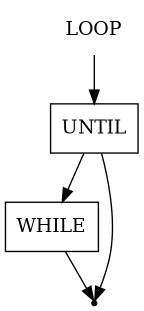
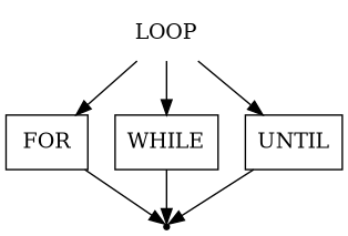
  digraph {
    node [shape=box]
    n1 [label=LOOP shape=plaintext]
+   n2 [label=FOR]
    n3 [label=WHILE]
    n4 [label=UNTIL]
    end [shape=point]
-   n4 -> n3
+   n1 -> n2
+   n1 -> n3
    n1 -> n4
+   n2 -> end
    n3 -> end
    n4 -> end
  }
